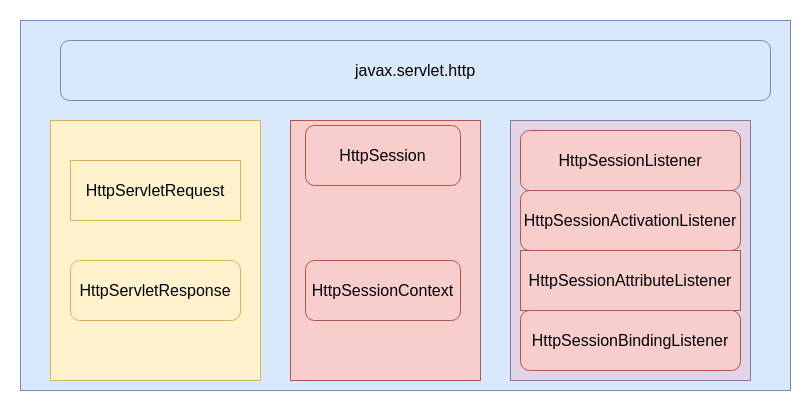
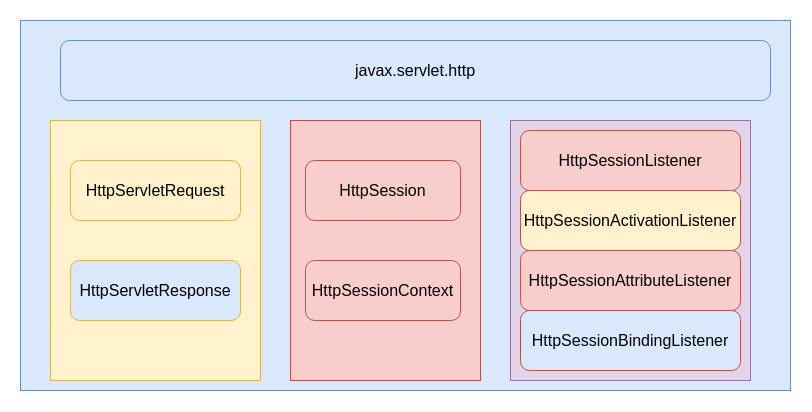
  <mxCell id="0" />
  <mxCell id="1" parent="0" />
  <mxCell id="2" value="" style="rounded=0;whiteSpace=wrap;html=1;fillColor=#dae8fc;strokeColor=#6c8ebf;" vertex="1" parent="1"><mxGeometry x="20" y="20" width="770" height="370" as="geometry" /></mxCell>
  <mxCell id="3" value="" style="rounded=0;whiteSpace=wrap;html=1;fillColor=#f8cecc;strokeColor=#b85450;" vertex="1" parent="1"><mxGeometry x="290" y="120" width="190" height="260" as="geometry" /></mxCell>
  <mxCell id="4" value="" style="rounded=0;whiteSpace=wrap;html=1;fillColor=#fff2cc;strokeColor=#d6b656;" vertex="1" parent="1"><mxGeometry x="50" y="120" width="210" height="260" as="geometry" /></mxCell>
  <mxCell id="5" value="&lt;font style=&quot;font-size: 16px&quot;&gt;javax.servlet.http&lt;/font&gt;" style="rounded=1;whiteSpace=wrap;html=1;fillColor=#dae8fc;strokeColor=#6c8ebf;" vertex="1" parent="1"><mxGeometry x="60" y="40" width="710" height="60" as="geometry" /></mxCell>
- <mxCell id="6" value="&lt;font style=&quot;font-size: 16px&quot;&gt;HttpServletRequest&lt;/font&gt;" style="whiteSpace=wrap;html=1;fillColor=#fff2cc;strokeColor=#d6b656;rounded=0;" vertex="1" parent="1"><mxGeometry x="70" y="160" width="170" height="60" as="geometry" /></mxCell>
- <mxCell id="7" value="&lt;font style=&quot;font-size: 16px&quot;&gt;HttpServletResponse&lt;/font&gt;" style="rounded=1;whiteSpace=wrap;html=1;fillColor=#fff2cc;strokeColor=#d6b656;" vertex="1" parent="1"><mxGeometry x="70" y="260" width="170" height="60" as="geometry" /></mxCell>
- <mxCell id="8" value="&lt;font style=&quot;font-size: 16px&quot;&gt;HttpSession&lt;br&gt;&lt;/font&gt;" style="rounded=1;whiteSpace=wrap;html=1;fillColor=#f8cecc;strokeColor=#b85450;" vertex="1" parent="1"><mxGeometry x="305" y="125" width="155" height="60" as="geometry" /></mxCell>
+ <mxCell id="6" value="&lt;font style=&quot;font-size: 16px&quot;&gt;HttpServletRequest&lt;/font&gt;" style="rounded=1;whiteSpace=wrap;html=1;fillColor=#fff2cc;strokeColor=#d6b656;" vertex="1" parent="1"><mxGeometry x="70" y="160" width="170" height="60" as="geometry" /></mxCell>
+ <mxCell id="7" value="&lt;font style=&quot;font-size: 16px&quot;&gt;HttpServletResponse&lt;/font&gt;" style="rounded=1;whiteSpace=wrap;html=1;fillColor=#dae8fc;strokeColor=#d6b656;" vertex="1" parent="1"><mxGeometry x="70" y="260" width="170" height="60" as="geometry" /></mxCell>
+ <mxCell id="8" value="&lt;font style=&quot;font-size: 16px&quot;&gt;HttpSession&lt;br&gt;&lt;/font&gt;" style="rounded=1;whiteSpace=wrap;html=1;fillColor=#f8cecc;strokeColor=#b85450;" vertex="1" parent="1"><mxGeometry x="305" y="160" width="155" height="60" as="geometry" /></mxCell>
  <mxCell id="9" value="&lt;font style=&quot;font-size: 16px&quot;&gt;HttpSessionContext&lt;br&gt;&lt;/font&gt;" style="rounded=1;whiteSpace=wrap;html=1;fillColor=#f8cecc;strokeColor=#b85450;" vertex="1" parent="1"><mxGeometry x="305" y="260" width="155" height="60" as="geometry" /></mxCell>
  <mxCell id="10" value="" style="rounded=0;whiteSpace=wrap;html=1;fillColor=#e1d5e7;strokeColor=#9673a6;" vertex="1" parent="1"><mxGeometry x="510" y="120" width="240" height="260" as="geometry" /></mxCell>
  <mxCell id="11" value="&lt;font style=&quot;font-size: 16px&quot;&gt;HttpSessionListener&lt;br&gt;&lt;/font&gt;" style="rounded=1;whiteSpace=wrap;html=1;fillColor=#f8cecc;strokeColor=#b85450;" vertex="1" parent="1"><mxGeometry x="520" y="130" width="220" height="60" as="geometry" /></mxCell>
- <mxCell id="12" value="&lt;font style=&quot;font-size: 16px&quot;&gt;HttpSessionActivationListener&lt;br&gt;&lt;/font&gt;" style="rounded=1;whiteSpace=wrap;html=1;fillColor=#f8cecc;strokeColor=#b85450;" vertex="1" parent="1"><mxGeometry x="520" y="190" width="220" height="60" as="geometry" /></mxCell>
- <mxCell id="13" value="&lt;font style=&quot;font-size: 16px&quot;&gt;HttpSessionAttributeListener&lt;br&gt;&lt;/font&gt;" style="whiteSpace=wrap;html=1;fillColor=#f8cecc;strokeColor=#b85450;rounded=0;" vertex="1" parent="1"><mxGeometry x="520" y="250" width="220" height="60" as="geometry" /></mxCell>
- <mxCell id="14" value="&lt;font style=&quot;font-size: 16px&quot;&gt;HttpSessionBindingListener&lt;br&gt;&lt;/font&gt;" style="rounded=1;whiteSpace=wrap;html=1;fillColor=#f8cecc;strokeColor=#b85450;" vertex="1" parent="1"><mxGeometry x="520" y="310" width="220" height="60" as="geometry" /></mxCell>
+ <mxCell id="12" value="&lt;font style=&quot;font-size: 16px&quot;&gt;HttpSessionActivationListener&lt;br&gt;&lt;/font&gt;" style="rounded=1;whiteSpace=wrap;html=1;fillColor=#fff2cc;strokeColor=#b85450;" vertex="1" parent="1"><mxGeometry x="520" y="190" width="220" height="60" as="geometry" /></mxCell>
+ <mxCell id="13" value="&lt;font style=&quot;font-size: 16px&quot;&gt;HttpSessionAttributeListener&lt;br&gt;&lt;/font&gt;" style="rounded=1;whiteSpace=wrap;html=1;fillColor=#f8cecc;strokeColor=#b85450;" vertex="1" parent="1"><mxGeometry x="520" y="250" width="220" height="60" as="geometry" /></mxCell>
+ <mxCell id="14" value="&lt;font style=&quot;font-size: 16px&quot;&gt;HttpSessionBindingListener&lt;br&gt;&lt;/font&gt;" style="rounded=1;whiteSpace=wrap;html=1;fillColor=#dae8fc;strokeColor=#b85450;" vertex="1" parent="1"><mxGeometry x="520" y="310" width="220" height="60" as="geometry" /></mxCell>
